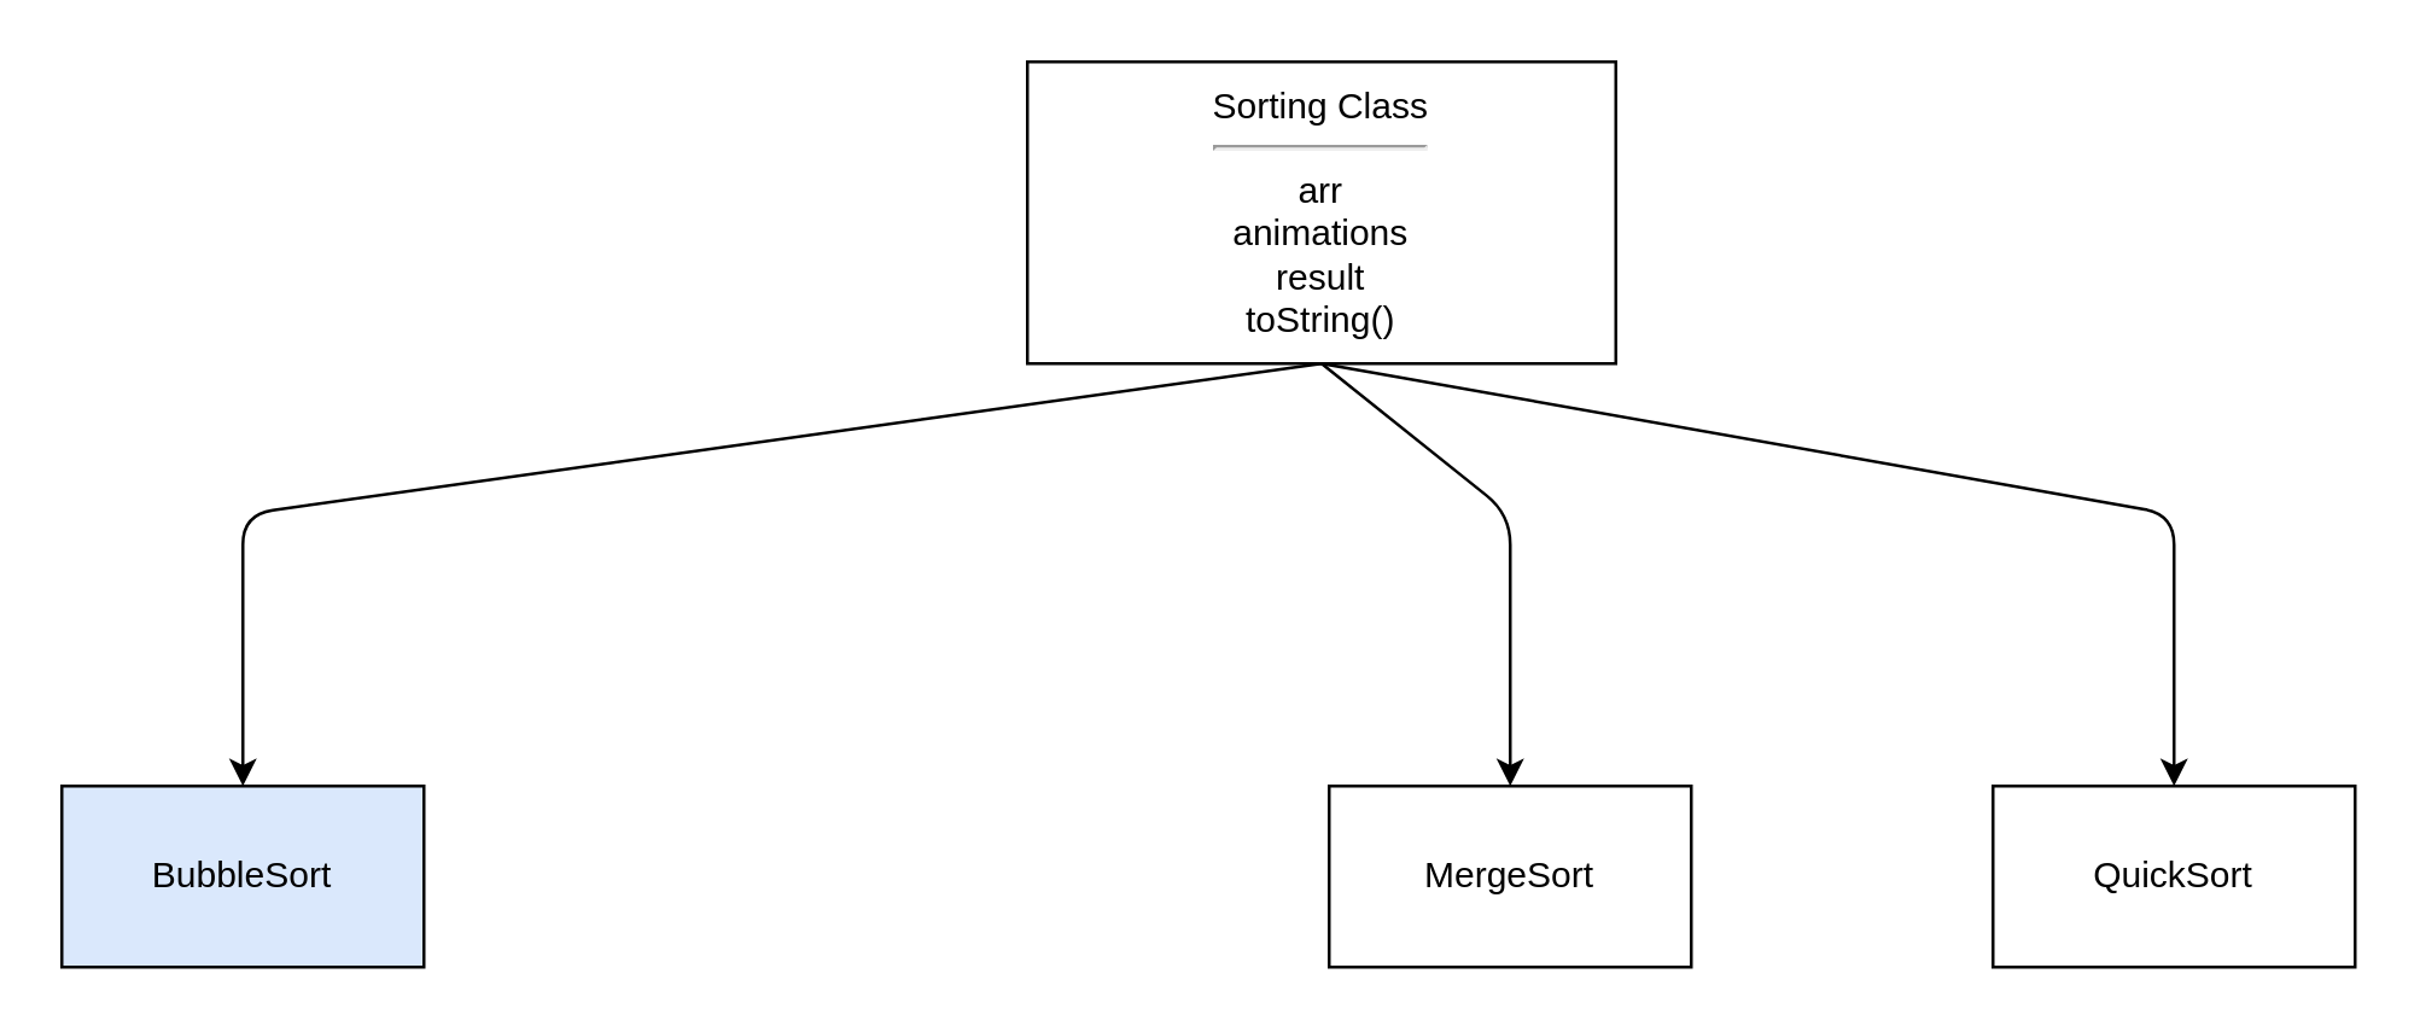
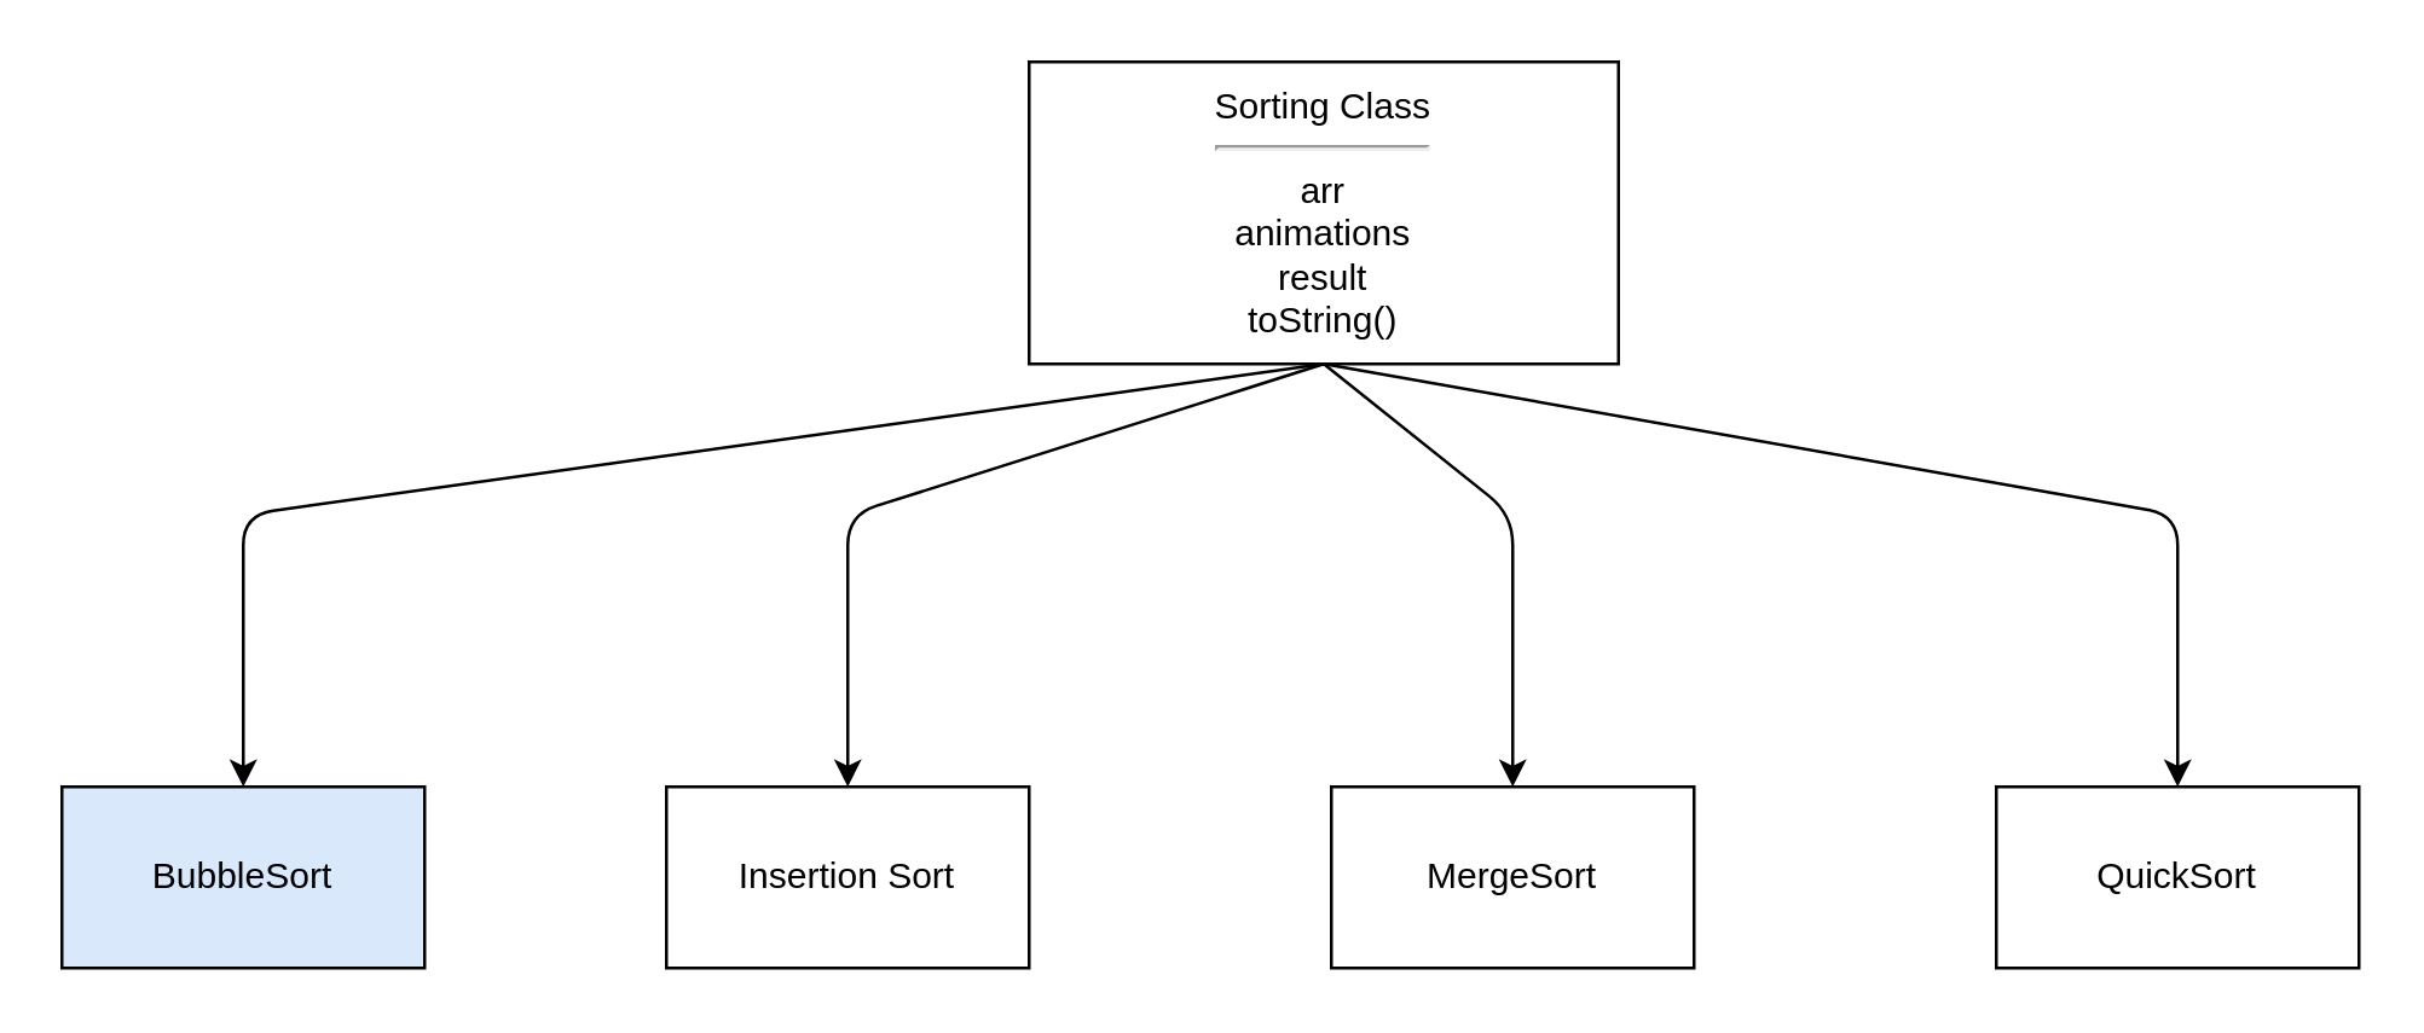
  <mxCell id="0" />
  <mxCell id="1" parent="0" />
  <mxCell id="2" style="edgeStyle=none;html=1;exitX=0.5;exitY=1;exitDx=0;exitDy=0;entryX=0.5;entryY=0;entryDx=0;entryDy=0;" edge="1" parent="1" source="6" target="7"><mxGeometry relative="1" as="geometry"><Array as="points"><mxPoint x="80" y="170" /></Array></mxGeometry></mxCell>
+ <mxCell id="3" style="edgeStyle=none;html=1;exitX=0.5;exitY=1;exitDx=0;exitDy=0;entryX=0.5;entryY=0;entryDx=0;entryDy=0;" edge="1" parent="1" source="6" target="8"><mxGeometry relative="1" as="geometry"><mxPoint x="405" y="190" as="targetPoint" /><Array as="points"><mxPoint x="280" y="170" /></Array></mxGeometry></mxCell>
  <mxCell id="4" style="edgeStyle=none;html=1;exitX=0.5;exitY=1;exitDx=0;exitDy=0;entryX=0.5;entryY=0;entryDx=0;entryDy=0;" edge="1" parent="1" source="6" target="9"><mxGeometry relative="1" as="geometry"><Array as="points"><mxPoint x="500" y="170" /></Array></mxGeometry></mxCell>
  <mxCell id="5" style="edgeStyle=none;html=1;exitX=0.5;exitY=1;exitDx=0;exitDy=0;entryX=0.5;entryY=0;entryDx=0;entryDy=0;" edge="1" parent="1" source="6" target="10"><mxGeometry relative="1" as="geometry"><Array as="points"><mxPoint x="720" y="170" /></Array></mxGeometry></mxCell>
  <mxCell id="6" value="Sorting Class&lt;hr&gt;arr&lt;br&gt;animations&lt;br&gt;result&lt;br&gt;toString()" style="whiteSpace=wrap;html=1;" vertex="1" parent="1"><mxGeometry x="340" y="20" width="195" height="100" as="geometry" /></mxCell>
  <mxCell id="7" value="BubbleSort" style="whiteSpace=wrap;html=1;fillColor=#dae8fc;" vertex="1" parent="1"><mxGeometry x="20" y="260" width="120" height="60" as="geometry" /></mxCell>
+ <mxCell id="8" value="Insertion Sort" style="whiteSpace=wrap;html=1;" vertex="1" parent="1"><mxGeometry x="220" y="260" width="120" height="60" as="geometry" /></mxCell>
  <mxCell id="9" value="MergeSort" style="whiteSpace=wrap;html=1;" vertex="1" parent="1"><mxGeometry x="440" y="260" width="120" height="60" as="geometry" /></mxCell>
  <mxCell id="10" value="QuickSort" style="whiteSpace=wrap;html=1;" vertex="1" parent="1"><mxGeometry x="660" y="260" width="120" height="60" as="geometry" /></mxCell>
